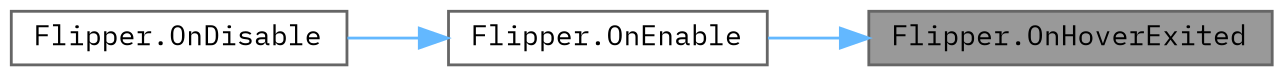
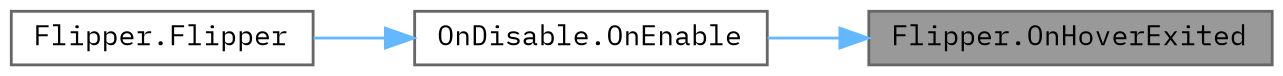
  digraph {
    fontname="IBM Plex Mono"
    rankdir=RL
    node [color=grey40 fillcolor=white fontname="IBM Plex Mono" fontsize=10 shape=box style=filled]
    edge [color=steelblue1 dir=back fontname="IBM Plex Mono" fontsize=10 labelfontname=Helvetica labelfontsize=10 style=solid]
    n1 [color=gray40 fillcolor=grey60 fontcolor=black height=0.2 label="Flipper.OnHoverExited" width=0.4]
-   n2 [height=0.2 label="Flipper.OnEnable" width=0.4]
-   n3 [height=0.2 label="Flipper.OnDisable" width=0.4]
+   n2 [height=0.2 label="OnDisable.OnEnable" width=0.4]
+   n3 [height=0.2 label="Flipper.Flipper" width=0.4]
    n1 -> n2
    n2 -> n3
  }
